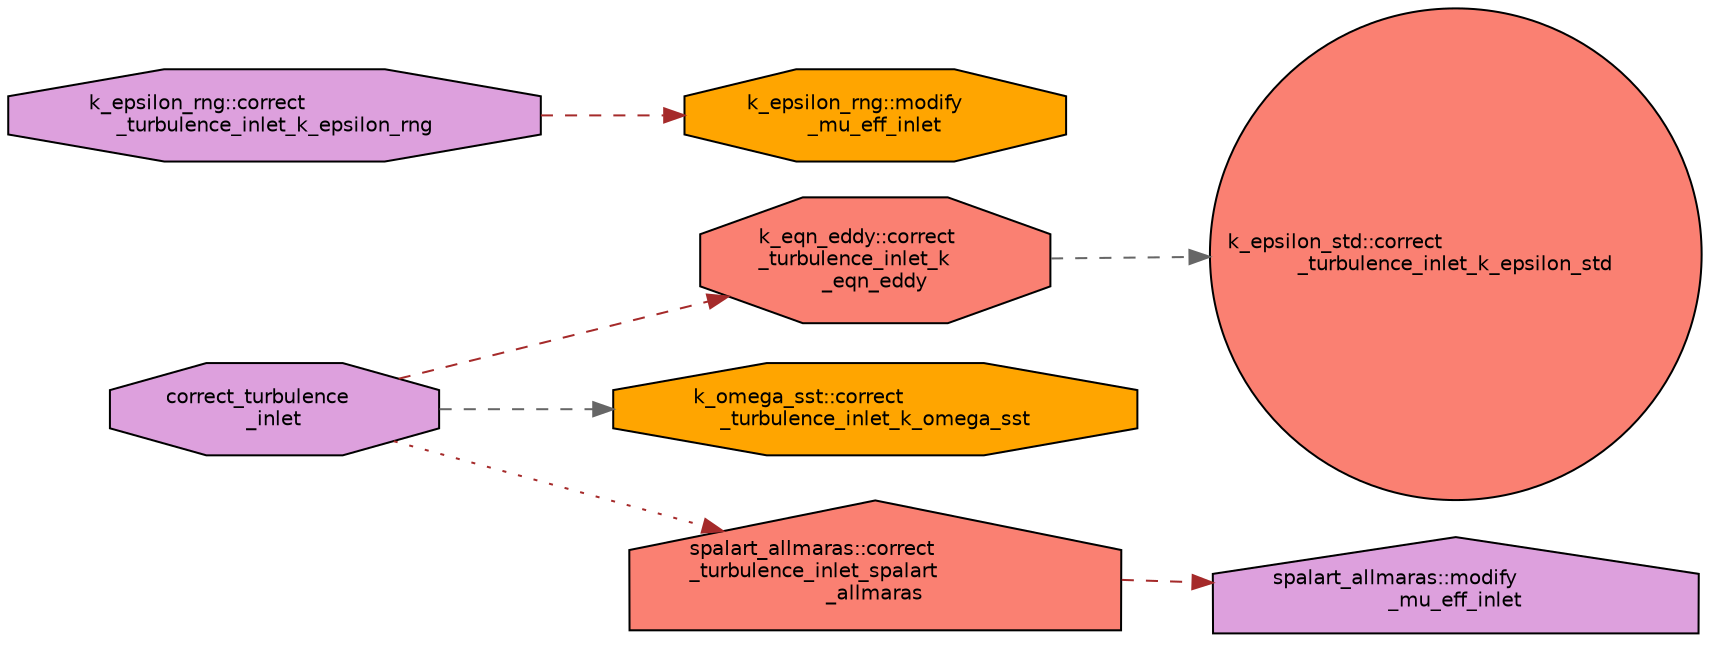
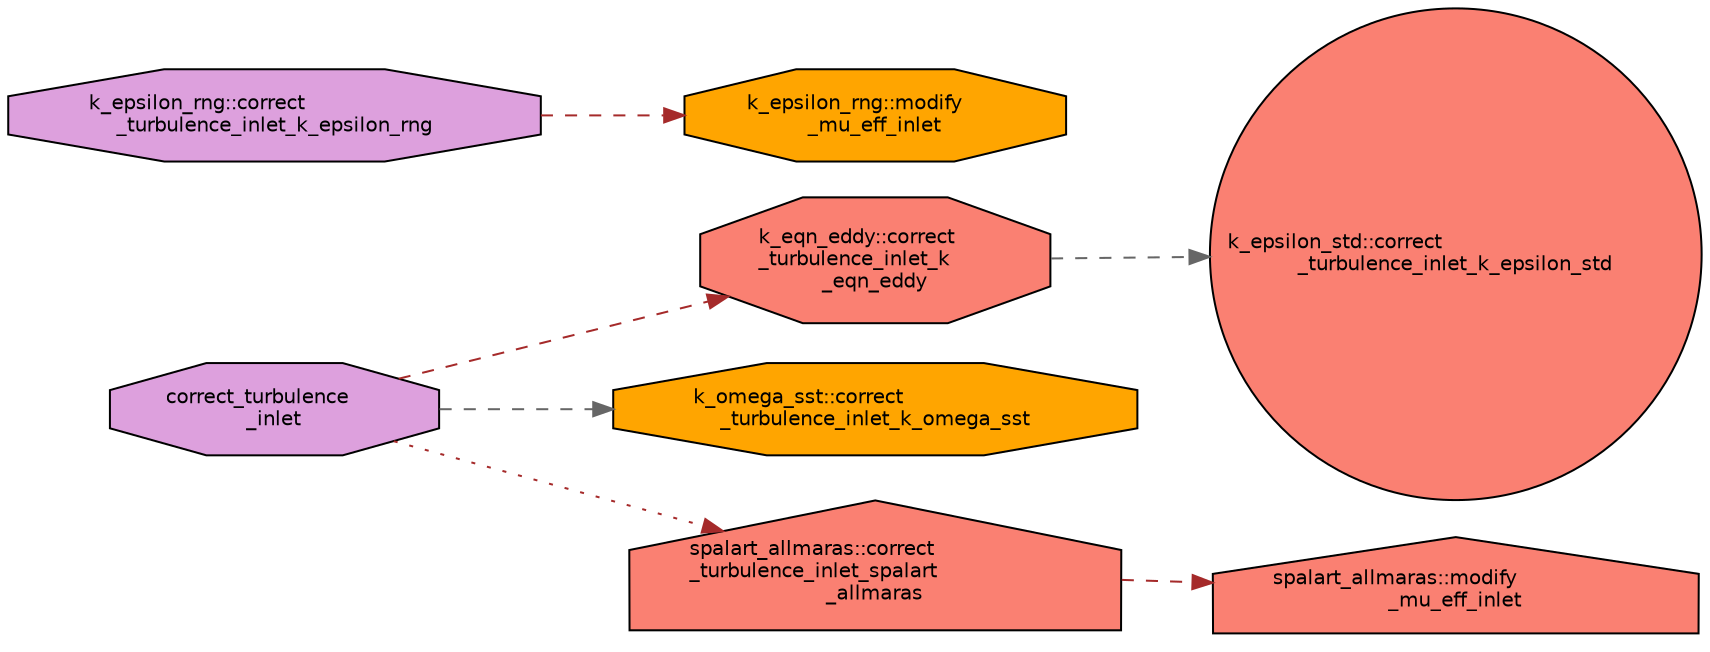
  digraph {
    rankdir=LR
    node [color=black fillcolor=plum fontname=Helvetica fontsize=10 shape=octagon style=filled]
    edge [color=brown fontname=Helvetica fontsize=10 labelfontname=Helvetica labelfontsize=10 style=dashed]
    n1 [fontcolor=black height=0.2 label="correct_turbulence\l_inlet" width=0.4]
    n2 [fillcolor=salmon height=0.2 label="k_eqn_eddy::correct\l_turbulence_inlet_k\l_eqn_eddy" width=0.4]
    n3 [fillcolor=orange height=0.2 label="k_omega_sst::correct\l_turbulence_inlet_k_omega_sst" width=0.4]
    n4 [fillcolor=salmon height=0.2 label="spalart_allmaras::correct\l_turbulence_inlet_spalart\l_allmaras" shape=house width=0.4]
    n5 [height=0.2 label="k_epsilon_rng::correct\l_turbulence_inlet_k_epsilon_rng" width=0.4]
    n6 [fillcolor=orange height=0.2 label="k_epsilon_rng::modify\l_mu_eff_inlet" width=0.4]
    n7 [fillcolor=salmon height=0.2 label="k_epsilon_std::correct\l_turbulence_inlet_k_epsilon_std" shape=circle width=0.4]
-   n8 [height=0.2 label="spalart_allmaras::modify\l_mu_eff_inlet" shape=house width=0.4]
+   n8 [fillcolor=salmon height=0.2 label="spalart_allmaras::modify\l_mu_eff_inlet" shape=house width=0.4]
    n1 -> n2
    n1 -> n3 [color=gray40]
    n1 -> n4 [style=dotted]
    n2 -> n7 [color=gray40]
    n4 -> n8
    n5 -> n6
  }
